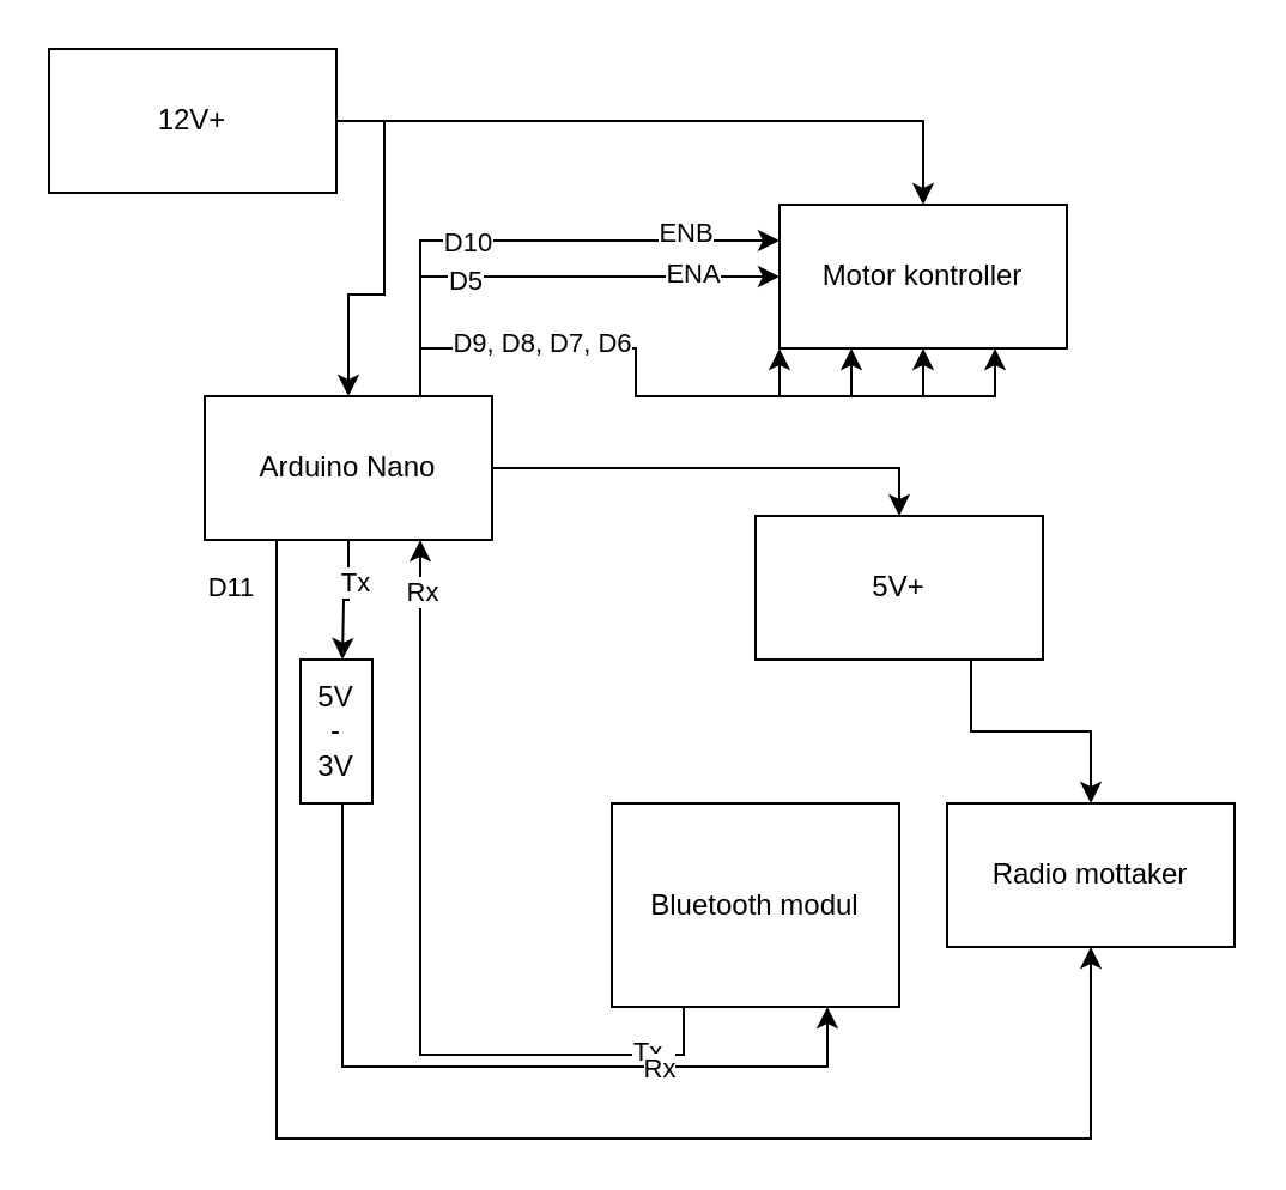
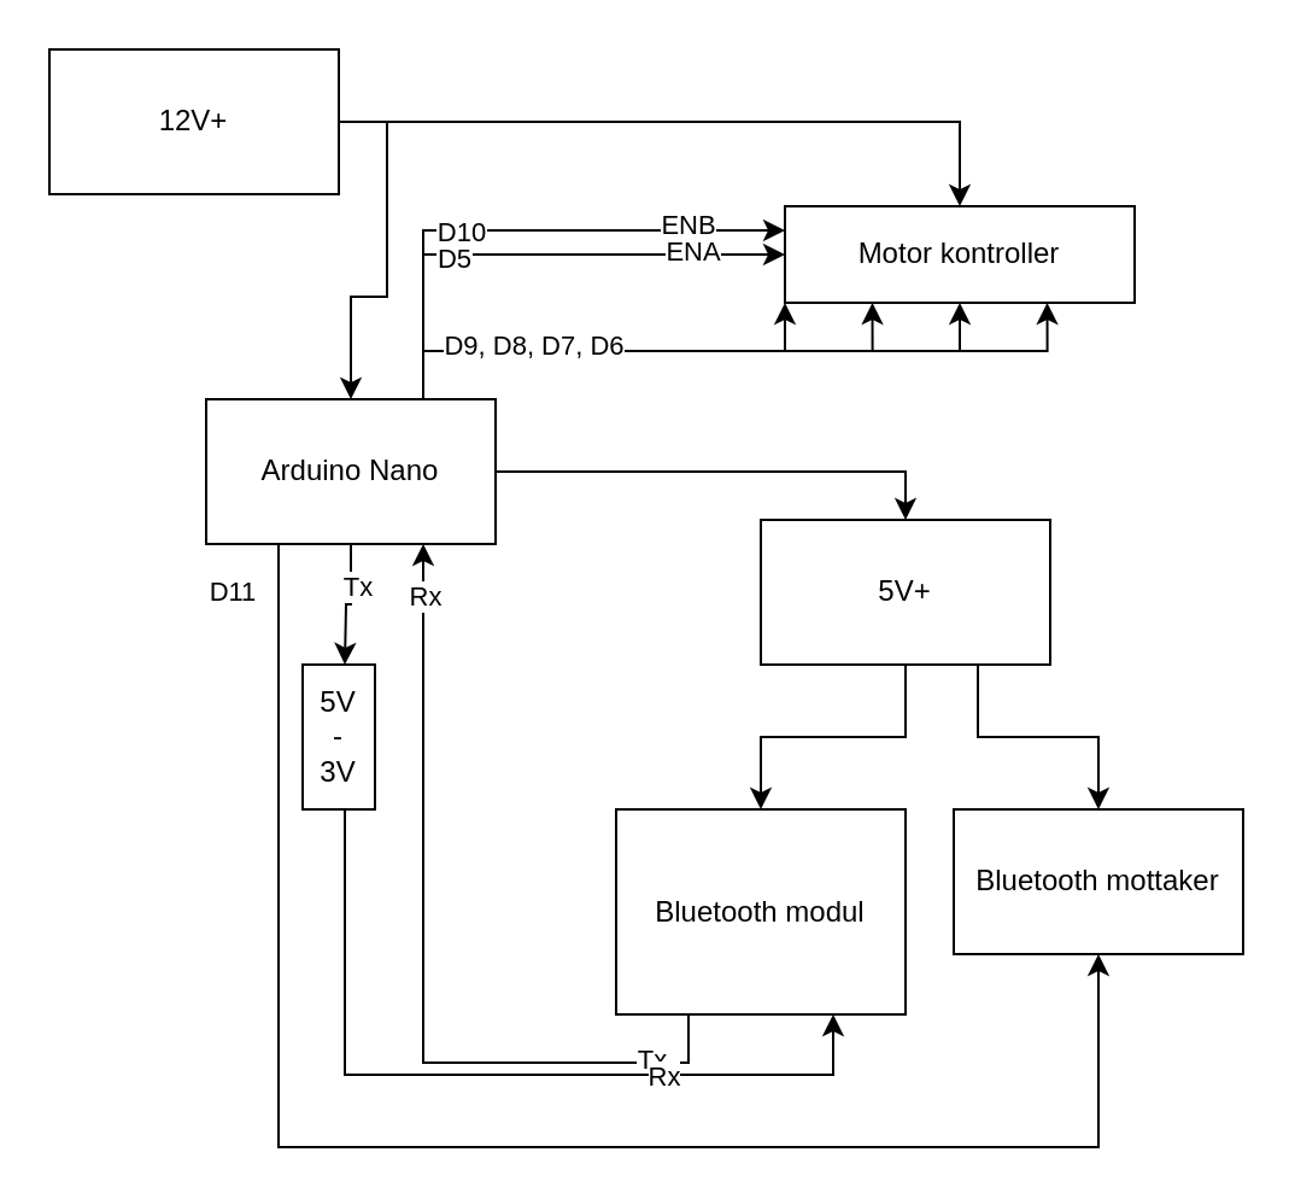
  <mxCell id="0" />
  <mxCell id="1" parent="0" />
  <mxCell id="2" style="edgeStyle=orthogonalEdgeStyle;rounded=0;orthogonalLoop=1;jettySize=auto;html=1;exitX=1;exitY=0.5;exitDx=0;exitDy=0;entryX=0.5;entryY=0;entryDx=0;entryDy=0;" parent="1" source="18" target="29" edge="1"><mxGeometry relative="1" as="geometry" /></mxCell>
  <mxCell id="3" style="edgeStyle=orthogonalEdgeStyle;rounded=0;orthogonalLoop=1;jettySize=auto;html=1;exitX=0.25;exitY=1;exitDx=0;exitDy=0;entryX=0.5;entryY=1;entryDx=0;entryDy=0;" parent="1" source="18" target="30" edge="1"><mxGeometry relative="1" as="geometry"><Array as="points"><mxPoint x="115" y="475" /><mxPoint x="455" y="475" /></Array></mxGeometry></mxCell>
  <mxCell id="4" value="D11" style="edgeLabel;html=1;align=center;verticalAlign=middle;resizable=0;points=[];" parent="3" vertex="1" connectable="0"><mxGeometry x="-0.417" y="-4" relative="1" as="geometry"><mxPoint x="-16" y="-175.43" as="offset" /></mxGeometry></mxCell>
  <mxCell id="5" style="edgeStyle=orthogonalEdgeStyle;rounded=0;orthogonalLoop=1;jettySize=auto;html=1;exitX=0.5;exitY=1;exitDx=0;exitDy=0;entryX=0.25;entryY=0;entryDx=0;entryDy=0;" parent="1" source="18" edge="1"><mxGeometry relative="1" as="geometry"><mxPoint x="142.5" y="275" as="targetPoint" /></mxGeometry></mxCell>
  <mxCell id="6" value="Tx" style="edgeLabel;html=1;align=center;verticalAlign=middle;resizable=0;points=[];" parent="5" vertex="1" connectable="0"><mxGeometry x="-0.344" y="2" relative="1" as="geometry"><mxPoint as="offset" /></mxGeometry></mxCell>
  <mxCell id="7" style="edgeStyle=orthogonalEdgeStyle;rounded=0;orthogonalLoop=1;jettySize=auto;html=1;exitX=0.75;exitY=0;exitDx=0;exitDy=0;entryX=0;entryY=0.25;entryDx=0;entryDy=0;" parent="1" source="18" target="19" edge="1"><mxGeometry relative="1" as="geometry" /></mxCell>
  <mxCell id="8" value="D10" style="edgeLabel;html=1;align=center;verticalAlign=middle;resizable=0;points=[];" parent="7" vertex="1" connectable="0"><mxGeometry x="-0.36" relative="1" as="geometry"><mxPoint x="15.95" as="offset" /></mxGeometry></mxCell>
  <mxCell id="9" value="ENB" style="edgeLabel;html=1;align=center;verticalAlign=middle;resizable=0;points=[];" parent="7" vertex="1" connectable="0"><mxGeometry x="0.629" y="3" relative="1" as="geometry"><mxPoint as="offset" /></mxGeometry></mxCell>
  <mxCell id="10" style="edgeStyle=orthogonalEdgeStyle;rounded=0;orthogonalLoop=1;jettySize=auto;html=1;exitX=0.75;exitY=0;exitDx=0;exitDy=0;entryX=0;entryY=0.5;entryDx=0;entryDy=0;" parent="1" source="18" target="19" edge="1"><mxGeometry relative="1" as="geometry" /></mxCell>
  <mxCell id="11" value="D5" style="edgeLabel;html=1;align=center;verticalAlign=middle;resizable=0;points=[];" parent="10" vertex="1" connectable="0"><mxGeometry x="-0.317" y="-1" relative="1" as="geometry"><mxPoint as="offset" /></mxGeometry></mxCell>
  <mxCell id="12" value="ENA" style="edgeLabel;html=1;align=center;verticalAlign=middle;resizable=0;points=[];" parent="10" vertex="1" connectable="0"><mxGeometry x="0.54" y="2" relative="1" as="geometry"><mxPoint x="9.05" as="offset" /></mxGeometry></mxCell>
  <mxCell id="13" style="edgeStyle=orthogonalEdgeStyle;rounded=0;orthogonalLoop=1;jettySize=auto;html=1;exitX=0.75;exitY=0;exitDx=0;exitDy=0;entryX=0.25;entryY=1;entryDx=0;entryDy=0;" parent="1" source="18" target="19" edge="1"><mxGeometry relative="1" as="geometry" /></mxCell>
  <mxCell id="14" style="edgeStyle=orthogonalEdgeStyle;rounded=0;orthogonalLoop=1;jettySize=auto;html=1;exitX=0.75;exitY=0;exitDx=0;exitDy=0;entryX=0.5;entryY=1;entryDx=0;entryDy=0;" parent="1" source="18" target="19" edge="1"><mxGeometry relative="1" as="geometry" /></mxCell>
  <mxCell id="15" style="edgeStyle=orthogonalEdgeStyle;rounded=0;orthogonalLoop=1;jettySize=auto;html=1;exitX=0.75;exitY=0;exitDx=0;exitDy=0;entryX=0.75;entryY=1;entryDx=0;entryDy=0;" parent="1" source="18" target="19" edge="1"><mxGeometry relative="1" as="geometry" /></mxCell>
  <mxCell id="16" style="edgeStyle=orthogonalEdgeStyle;rounded=0;orthogonalLoop=1;jettySize=auto;html=1;exitX=0.75;exitY=0;exitDx=0;exitDy=0;entryX=0;entryY=1;entryDx=0;entryDy=0;" parent="1" source="18" target="19" edge="1"><mxGeometry relative="1" as="geometry" /></mxCell>
  <mxCell id="17" value="D9, D8, D7, D6" style="edgeLabel;html=1;align=center;verticalAlign=middle;resizable=0;points=[];" parent="16" vertex="1" connectable="0"><mxGeometry x="-0.547" y="3" relative="1" as="geometry"><mxPoint x="22.38" as="offset" /></mxGeometry></mxCell>
  <mxCell id="18" value="Arduino Nano" style="rounded=0;whiteSpace=wrap;html=1;" parent="1" vertex="1"><mxGeometry x="85" y="165" width="120" height="60" as="geometry" /></mxCell>
- <mxCell id="19" value="Motor kontroller" style="rounded=0;whiteSpace=wrap;html=1;" parent="1" vertex="1"><mxGeometry x="325" y="85" width="120" height="60" as="geometry" /></mxCell>
+ <mxCell id="19" value="Motor kontroller" style="rounded=0;whiteSpace=wrap;html=1;" parent="1" vertex="1"><mxGeometry x="325" y="85" width="145" height="40" as="geometry" /></mxCell>
  <mxCell id="20" style="edgeStyle=orthogonalEdgeStyle;rounded=0;orthogonalLoop=1;jettySize=auto;html=1;exitX=0.25;exitY=1;exitDx=0;exitDy=0;entryX=0.75;entryY=1;entryDx=0;entryDy=0;" edge="1" parent="1" source="23" target="18"><mxGeometry relative="1" as="geometry" /></mxCell>
  <mxCell id="21" value="Tx" style="edgeLabel;html=1;align=center;verticalAlign=middle;resizable=0;points=[];" vertex="1" connectable="0" parent="20"><mxGeometry x="-0.789" y="-2" relative="1" as="geometry"><mxPoint as="offset" /></mxGeometry></mxCell>
  <mxCell id="22" value="Rx" style="edgeLabel;html=1;align=center;verticalAlign=middle;resizable=0;points=[];" vertex="1" connectable="0" parent="20"><mxGeometry x="0.877" relative="1" as="geometry"><mxPoint as="offset" /></mxGeometry></mxCell>
  <mxCell id="23" value="Bluetooth modul" style="rounded=0;whiteSpace=wrap;html=1;" parent="1" vertex="1"><mxGeometry x="255" y="335" width="120" height="85" as="geometry" /></mxCell>
  <mxCell id="24" style="edgeStyle=orthogonalEdgeStyle;rounded=0;orthogonalLoop=1;jettySize=auto;html=1;exitX=1;exitY=0.5;exitDx=0;exitDy=0;entryX=0.5;entryY=0;entryDx=0;entryDy=0;" parent="1" source="26" target="18" edge="1"><mxGeometry relative="1" as="geometry" /></mxCell>
  <mxCell id="25" style="edgeStyle=orthogonalEdgeStyle;rounded=0;orthogonalLoop=1;jettySize=auto;html=1;exitX=1;exitY=0.5;exitDx=0;exitDy=0;entryX=0.5;entryY=0;entryDx=0;entryDy=0;" parent="1" source="26" target="19" edge="1"><mxGeometry relative="1" as="geometry" /></mxCell>
  <mxCell id="26" value="12V+" style="rounded=0;whiteSpace=wrap;html=1;" parent="1" vertex="1"><mxGeometry x="20" y="20" width="120" height="60" as="geometry" /></mxCell>
+ <mxCell id="27" style="edgeStyle=orthogonalEdgeStyle;rounded=0;orthogonalLoop=1;jettySize=auto;html=1;exitX=0.5;exitY=1;exitDx=0;exitDy=0;entryX=0.5;entryY=0;entryDx=0;entryDy=0;" parent="1" source="29" target="23" edge="1"><mxGeometry relative="1" as="geometry" /></mxCell>
  <mxCell id="28" style="edgeStyle=orthogonalEdgeStyle;rounded=0;orthogonalLoop=1;jettySize=auto;html=1;exitX=0.75;exitY=1;exitDx=0;exitDy=0;entryX=0.5;entryY=0;entryDx=0;entryDy=0;" parent="1" source="29" target="30" edge="1"><mxGeometry relative="1" as="geometry" /></mxCell>
  <mxCell id="29" value="5V+" style="rounded=0;whiteSpace=wrap;html=1;" parent="1" vertex="1"><mxGeometry x="315" y="215" width="120" height="60" as="geometry" /></mxCell>
- <mxCell id="30" value="Radio mottaker" style="rounded=0;whiteSpace=wrap;html=1;" parent="1" vertex="1"><mxGeometry x="395" y="335" width="120" height="60" as="geometry" /></mxCell>
+ <mxCell id="30" value="Bluetooth mottaker" style="rounded=0;whiteSpace=wrap;html=1;" parent="1" vertex="1"><mxGeometry x="395" y="335" width="120" height="60" as="geometry" /></mxCell>
  <mxCell id="31" style="edgeStyle=orthogonalEdgeStyle;rounded=0;orthogonalLoop=1;jettySize=auto;html=1;exitX=0.25;exitY=1;exitDx=0;exitDy=0;entryX=0.75;entryY=1;entryDx=0;entryDy=0;" parent="1" target="23" edge="1"><mxGeometry relative="1" as="geometry"><Array as="points"><mxPoint x="142" y="445" /><mxPoint x="345" y="445" /></Array><mxPoint x="142.5" y="335" as="sourcePoint" /></mxGeometry></mxCell>
  <mxCell id="32" value="Rx" style="edgeLabel;html=1;align=center;verticalAlign=middle;resizable=0;points=[];" parent="31" vertex="1" connectable="0"><mxGeometry x="0.434" relative="1" as="geometry"><mxPoint as="offset" /></mxGeometry></mxCell>
  <mxCell id="33" value="5V&lt;br&gt;-&lt;br&gt;3V" style="rounded=0;whiteSpace=wrap;html=1;" vertex="1" parent="1"><mxGeometry x="125" y="275" width="30" height="60" as="geometry" /></mxCell>
